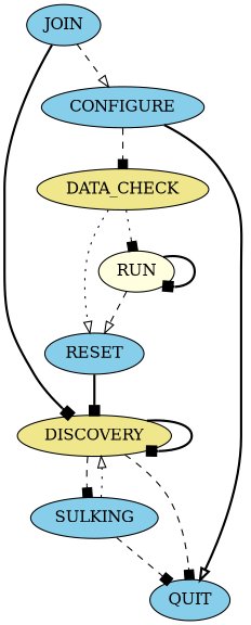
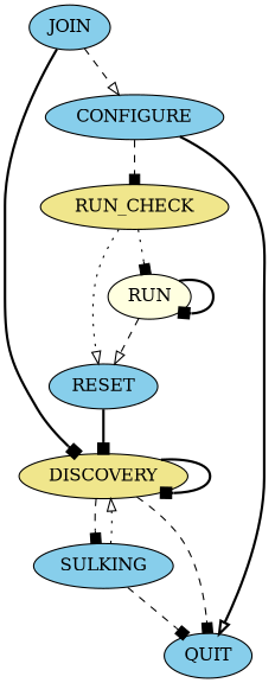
  digraph {
    node [fillcolor=skyblue style=filled]
    edge [arrowhead=box style=dashed]
    DISCOVERY [fillcolor=khaki]
    QUIT
    SULKING
    JOIN
    CONFIGURE
-   DATA_CHECK [fillcolor=khaki]
+   DATA_CHECK [fillcolor=khaki label=RUN_CHECK]
    RUN [fillcolor=lightyellow]
    RESET
    DISCOVERY -> DISCOVERY [style=bold]
    DISCOVERY -> QUIT
    DISCOVERY -> SULKING
    SULKING -> DISCOVERY [arrowhead=onormal style=dotted]
    SULKING -> QUIT
    JOIN -> DISCOVERY [style=bold]
    JOIN -> CONFIGURE [arrowhead=onormal]
    CONFIGURE -> QUIT [arrowhead=onormal style=bold]
    CONFIGURE -> DATA_CHECK
    DATA_CHECK -> RUN [style=dotted]
    DATA_CHECK -> RESET [arrowhead=onormal style=dotted]
    RUN -> RUN [style=bold]
    RUN -> RESET [arrowhead=onormal]
    RESET -> DISCOVERY [style=bold]
  }
